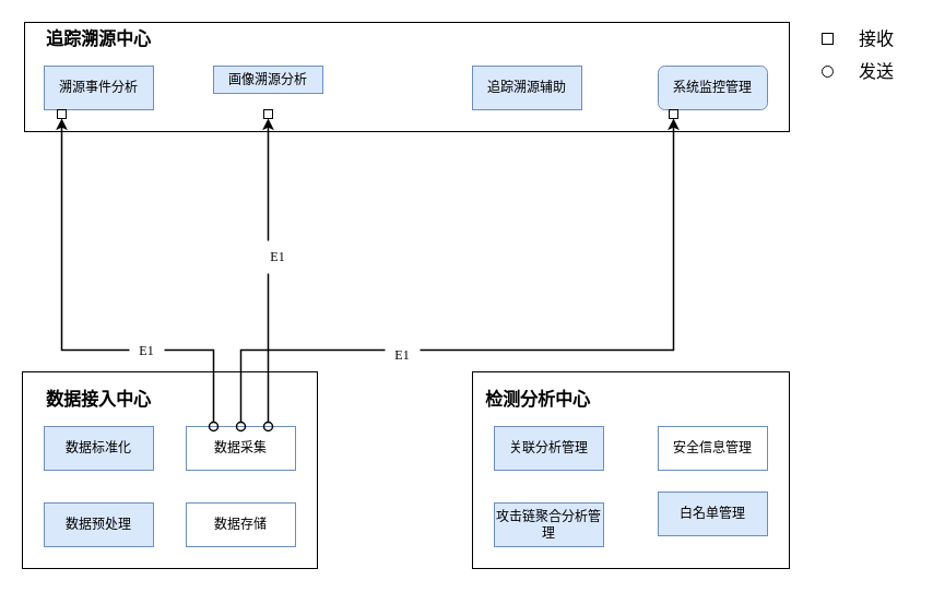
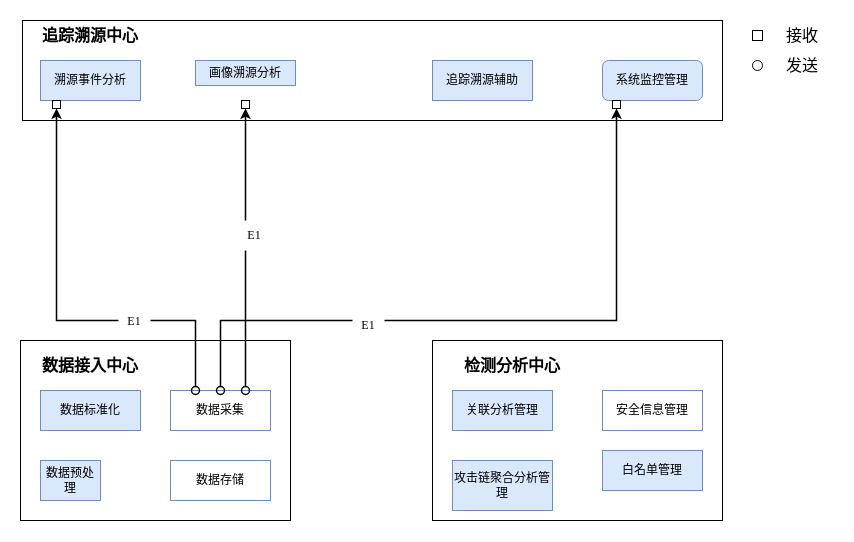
  <mxCell id="0" />
  <mxCell id="1" parent="0" />
  <mxCell id="2" value="" style="rounded=0;whiteSpace=wrap;html=1;" vertex="1" parent="1"><mxGeometry x="22" y="20" width="700" height="100" as="geometry" /></mxCell>
  <mxCell id="3" value="追踪溯源中心" style="text;html=1;strokeColor=none;fillColor=none;align=center;verticalAlign=middle;whiteSpace=wrap;rounded=0;fontStyle=1;fontSize=16;" vertex="1" parent="1"><mxGeometry x="30" y="20" width="120" height="30" as="geometry" /></mxCell>
  <mxCell id="4" value="溯源事件分析" style="rounded=0;whiteSpace=wrap;html=1;fillColor=#dae8fc;strokeColor=#6c8ebf;" vertex="1" parent="1"><mxGeometry x="40" y="60" width="100" height="40" as="geometry" /></mxCell>
  <mxCell id="5" value="画像溯源分析" style="rounded=0;whiteSpace=wrap;html=1;fillColor=#dae8fc;strokeColor=#6c8ebf;" vertex="1" parent="1"><mxGeometry x="195" y="60" width="100" height="25" as="geometry" /></mxCell>
  <mxCell id="6" value="追踪溯源辅助" style="rounded=0;whiteSpace=wrap;html=1;fillColor=#dae8fc;strokeColor=#6c8ebf;" vertex="1" parent="1"><mxGeometry x="432" y="60" width="100" height="40" as="geometry" /></mxCell>
  <mxCell id="7" value="系统监控管理" style="whiteSpace=wrap;html=1;fillColor=#dae8fc;strokeColor=#6c8ebf;rounded=1;" vertex="1" parent="1"><mxGeometry x="602" y="60" width="100" height="40" as="geometry" /></mxCell>
  <mxCell id="8" value="" style="rounded=0;whiteSpace=wrap;html=1;" vertex="1" parent="1"><mxGeometry x="20" y="340" width="270" height="180" as="geometry" /></mxCell>
  <mxCell id="9" value="数据接入中心" style="text;html=1;strokeColor=none;fillColor=none;align=center;verticalAlign=middle;whiteSpace=wrap;rounded=0;fontStyle=1;fontSize=16;" vertex="1" parent="1"><mxGeometry x="30" y="350" width="120" height="30" as="geometry" /></mxCell>
  <mxCell id="10" value="数据标准化" style="rounded=0;whiteSpace=wrap;html=1;fillColor=#dae8fc;strokeColor=#6c8ebf;" vertex="1" parent="1"><mxGeometry x="40" y="390" width="100" height="40" as="geometry" /></mxCell>
- <mxCell id="11" value="数据预处理" style="rounded=0;whiteSpace=wrap;html=1;fillColor=#dae8fc;strokeColor=#6c8ebf;" vertex="1" parent="1"><mxGeometry x="40" y="460" width="100" height="40" as="geometry" /></mxCell>
+ <mxCell id="11" value="数据预处理" style="rounded=0;whiteSpace=wrap;html=1;fillColor=#dae8fc;strokeColor=#6c8ebf;" vertex="1" parent="1"><mxGeometry x="40" y="460" width="60" height="40" as="geometry" /></mxCell>
  <mxCell id="12" value="数据采集" style="rounded=0;whiteSpace=wrap;html=1;fillColor=#ffffff;strokeColor=#6c8ebf;" vertex="1" parent="1"><mxGeometry x="170" y="390" width="100" height="40" as="geometry" /></mxCell>
  <mxCell id="13" style="edgeStyle=orthogonalEdgeStyle;shape=connector;rounded=0;sketch=0;jumpStyle=arc;orthogonalLoop=1;jettySize=auto;html=1;entryX=0.5;entryY=1;entryDx=0;entryDy=0;labelBackgroundColor=default;fontFamily=Helvetica;fontSize=16;fontColor=default;startArrow=oval;startFill=0;endArrow=classic;endFill=1;startSize=8;endSize=6;strokeColor=default;strokeWidth=1.5;" edge="1" parent="1" source="12" target="23"><mxGeometry relative="1" as="geometry"><Array as="points"><mxPoint x="195" y="320" /><mxPoint x="56" y="320" /></Array></mxGeometry></mxCell>
  <mxCell id="14" style="edgeStyle=orthogonalEdgeStyle;shape=connector;rounded=0;sketch=0;jumpStyle=arc;orthogonalLoop=1;jettySize=auto;html=1;exitX=0.5;exitY=0;exitDx=0;exitDy=0;entryX=0.5;entryY=1;entryDx=0;entryDy=0;labelBackgroundColor=default;fontFamily=Helvetica;fontSize=16;fontColor=default;startArrow=oval;startFill=0;endArrow=classic;endFill=1;startSize=8;endSize=6;strokeColor=default;strokeWidth=1.5;" edge="1" parent="1" source="12" target="25"><mxGeometry relative="1" as="geometry"><Array as="points"><mxPoint x="220" y="320" /><mxPoint x="616" y="320" /></Array></mxGeometry></mxCell>
  <mxCell id="15" style="edgeStyle=orthogonalEdgeStyle;shape=connector;rounded=0;orthogonalLoop=1;jettySize=auto;html=1;exitX=0.75;exitY=0;exitDx=0;exitDy=0;entryX=0.5;entryY=1;entryDx=0;entryDy=0;labelBackgroundColor=default;fontFamily=Helvetica;fontSize=16;fontColor=default;startArrow=oval;startFill=0;endArrow=classic;endFill=1;startSize=8;endSize=6;strokeColor=default;strokeWidth=1.5;" edge="1" parent="1" source="12" target="24"><mxGeometry relative="1" as="geometry" /></mxCell>
  <mxCell id="16" value="数据存储" style="rounded=0;whiteSpace=wrap;html=1;fillColor=#ffffff;strokeColor=#6c8ebf;" vertex="1" parent="1"><mxGeometry x="170" y="460" width="100" height="40" as="geometry" /></mxCell>
  <mxCell id="17" value="" style="rounded=0;whiteSpace=wrap;html=1;" vertex="1" parent="1"><mxGeometry x="432" y="340" width="290" height="180" as="geometry" /></mxCell>
- <mxCell id="18" value="检测分析中心" style="text;html=1;strokeColor=none;fillColor=none;align=center;verticalAlign=middle;whiteSpace=wrap;rounded=0;fontStyle=1;fontSize=16;" vertex="1" parent="1"><mxGeometry x="432" y="350" width="120" height="30" as="geometry" /></mxCell>
+ <mxCell id="18" value="检测分析中心" style="text;html=1;strokeColor=none;fillColor=none;align=center;verticalAlign=middle;whiteSpace=wrap;rounded=0;fontStyle=1;fontSize=16;" vertex="1" parent="1"><mxGeometry x="452" y="350" width="120" height="30" as="geometry" /></mxCell>
  <mxCell id="19" value="关联分析管理" style="rounded=0;whiteSpace=wrap;html=1;fillColor=#dae8fc;strokeColor=#6c8ebf;" vertex="1" parent="1"><mxGeometry x="452" y="390" width="100" height="40" as="geometry" /></mxCell>
- <mxCell id="20" value="攻击链聚合分析管理" style="rounded=0;whiteSpace=wrap;html=1;fillColor=#dae8fc;strokeColor=#6c8ebf;" vertex="1" parent="1"><mxGeometry x="452" y="460" width="100" height="40" as="geometry" /></mxCell>
+ <mxCell id="20" value="攻击链聚合分析管理" style="rounded=0;whiteSpace=wrap;html=1;fillColor=#dae8fc;strokeColor=#6c8ebf;" vertex="1" parent="1"><mxGeometry x="452" y="460" width="100" height="50" as="geometry" /></mxCell>
  <mxCell id="21" value="安全信息管理" style="rounded=0;whiteSpace=wrap;html=1;fillColor=#ffffff;strokeColor=#6c8ebf;" vertex="1" parent="1"><mxGeometry x="602" y="390" width="100" height="40" as="geometry" /></mxCell>
  <mxCell id="22" value="白名单管理" style="rounded=0;whiteSpace=wrap;html=1;fillColor=#dae8fc;strokeColor=#6c8ebf;" vertex="1" parent="1"><mxGeometry x="602" y="450" width="100" height="40" as="geometry" /></mxCell>
  <mxCell id="23" value="" style="rounded=0;whiteSpace=wrap;html=1;fontFamily=Helvetica;fontSize=16;fontColor=default;" vertex="1" parent="1"><mxGeometry x="52" y="100" width="8" height="8" as="geometry" /></mxCell>
  <mxCell id="24" value="" style="rounded=0;whiteSpace=wrap;html=1;fontFamily=Helvetica;fontSize=16;fontColor=default;" vertex="1" parent="1"><mxGeometry x="241" y="100" width="8" height="8" as="geometry" /></mxCell>
  <mxCell id="25" value="" style="rounded=0;whiteSpace=wrap;html=1;fontFamily=Helvetica;fontSize=16;fontColor=default;" vertex="1" parent="1"><mxGeometry x="612" y="100" width="8" height="8" as="geometry" /></mxCell>
  <mxCell id="26" value="" style="group" vertex="1" connectable="0" parent="1"><mxGeometry x="752" y="20" width="80" height="60" as="geometry" /></mxCell>
  <mxCell id="27" value="" style="rounded=0;whiteSpace=wrap;html=1;fontFamily=Helvetica;fontSize=16;fontColor=default;" vertex="1" parent="26"><mxGeometry y="10" width="10" height="10" as="geometry" /></mxCell>
  <mxCell id="28" value="接收" style="text;html=1;strokeColor=none;fillColor=none;align=center;verticalAlign=middle;whiteSpace=wrap;rounded=0;fontFamily=Helvetica;fontSize=16;fontColor=default;" vertex="1" parent="26"><mxGeometry x="20" width="60" height="30" as="geometry" /></mxCell>
  <mxCell id="29" value="" style="ellipse;whiteSpace=wrap;html=1;aspect=fixed;fontFamily=Helvetica;fontSize=16;fontColor=default;" vertex="1" parent="26"><mxGeometry y="40" width="10" height="10" as="geometry" /></mxCell>
  <mxCell id="30" value="发送" style="text;html=1;strokeColor=none;fillColor=none;align=center;verticalAlign=middle;whiteSpace=wrap;rounded=0;fontFamily=Helvetica;fontSize=16;fontColor=default;" vertex="1" parent="26"><mxGeometry x="20" y="30" width="60" height="30" as="geometry" /></mxCell>
  <mxCell id="31" value="&lt;span lang=&quot;EN-US&quot; style=&quot;font-size: 12px ; font-family: &amp;#34;times new roman&amp;#34; , serif&quot;&gt;E1&lt;/span&gt;" style="text;html=1;strokeColor=none;fillColor=#FFFFFF;align=center;verticalAlign=middle;whiteSpace=wrap;rounded=0;fontFamily=Helvetica;fontSize=12;fontColor=default;" vertex="1" parent="1"><mxGeometry x="118" y="306" width="32" height="30" as="geometry" /></mxCell>
  <mxCell id="32" value="&lt;span lang=&quot;EN-US&quot; style=&quot;font-size: 12px ; font-family: &amp;#34;times new roman&amp;#34; , serif&quot;&gt;E1&lt;/span&gt;" style="text;html=1;strokeColor=none;fillColor=#FFFFFF;align=center;verticalAlign=middle;whiteSpace=wrap;rounded=0;fontFamily=Helvetica;fontSize=12;fontColor=default;" vertex="1" parent="1"><mxGeometry x="352" y="310" width="32" height="30" as="geometry" /></mxCell>
  <mxCell id="33" value="&lt;span lang=&quot;EN-US&quot; style=&quot;font-size: 12px ; font-family: &amp;#34;times new roman&amp;#34; , serif&quot;&gt;E1&lt;/span&gt;" style="text;html=1;strokeColor=none;fillColor=#FFFFFF;align=center;verticalAlign=middle;whiteSpace=wrap;rounded=0;fontFamily=Helvetica;fontSize=12;fontColor=default;" vertex="1" parent="1"><mxGeometry x="238" y="220" width="32" height="30" as="geometry" /></mxCell>
